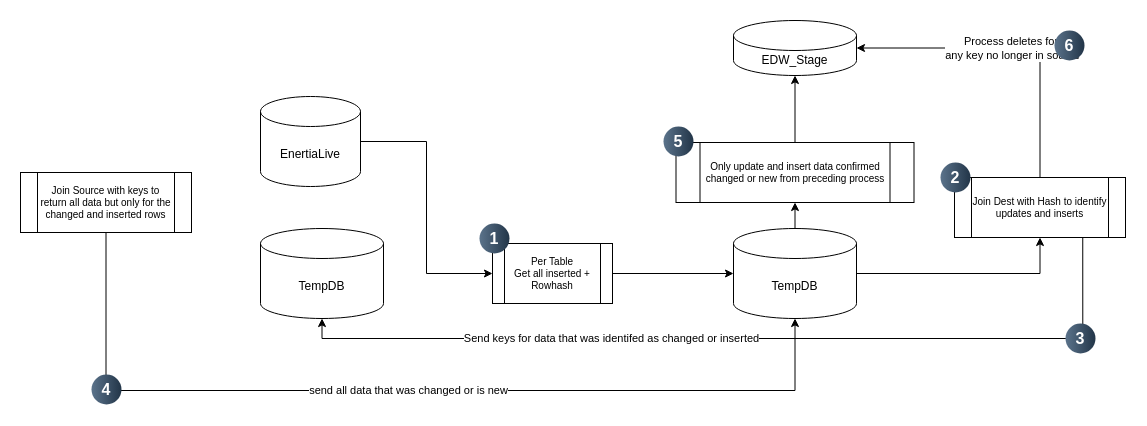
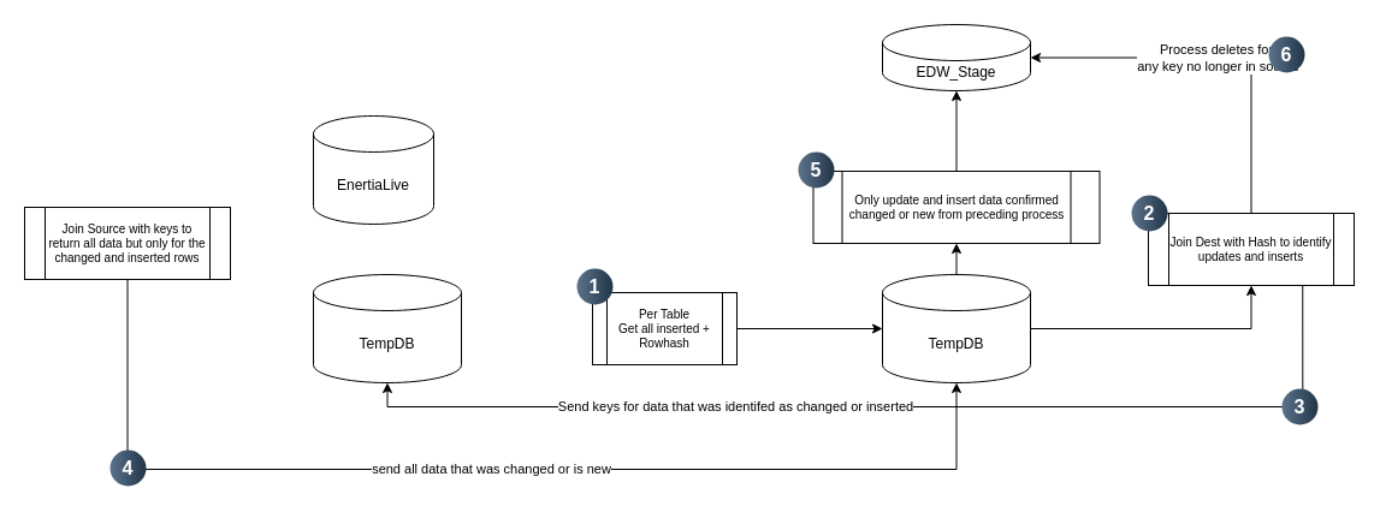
  <mxCell id="0" />
  <mxCell id="1" parent="0" />
- <mxCell id="2" style="edgeStyle=orthogonalEdgeStyle;rounded=0;orthogonalLoop=1;jettySize=auto;html=1;exitX=1;exitY=0.5;exitDx=0;exitDy=0;exitPerimeter=0;entryX=0;entryY=0.5;entryDx=0;entryDy=0;" edge="1" parent="1" source="3" target="9"><mxGeometry relative="1" as="geometry" /></mxCell>
  <mxCell id="3" value="EnertiaLive" style="shape=cylinder3;whiteSpace=wrap;html=1;boundedLbl=1;backgroundOutline=1;size=15;" vertex="1" parent="1"><mxGeometry x="260" y="96" width="100" height="90" as="geometry" /></mxCell>
  <mxCell id="4" value="TempDB" style="shape=cylinder3;whiteSpace=wrap;html=1;boundedLbl=1;backgroundOutline=1;size=15;" vertex="1" parent="1"><mxGeometry x="260" y="228" width="123" height="90" as="geometry" /></mxCell>
  <mxCell id="5" value="EDW_Stage" style="shape=cylinder3;whiteSpace=wrap;html=1;boundedLbl=1;backgroundOutline=1;size=15;" vertex="1" parent="1"><mxGeometry x="733" y="20" width="123" height="55" as="geometry" /></mxCell>
  <mxCell id="6" style="edgeStyle=orthogonalEdgeStyle;rounded=0;orthogonalLoop=1;jettySize=auto;html=1;exitX=1;exitY=0.5;exitDx=0;exitDy=0;exitPerimeter=0;entryX=0.5;entryY=1;entryDx=0;entryDy=0;" edge="1" parent="1" source="8" target="10"><mxGeometry relative="1" as="geometry" /></mxCell>
  <mxCell id="7" style="edgeStyle=orthogonalEdgeStyle;rounded=0;orthogonalLoop=1;jettySize=auto;html=1;exitX=0.5;exitY=0;exitDx=0;exitDy=0;exitPerimeter=0;entryX=0.5;entryY=1;entryDx=0;entryDy=0;" edge="1" parent="1" source="8" target="16"><mxGeometry relative="1" as="geometry" /></mxCell>
  <mxCell id="8" value="TempDB" style="shape=cylinder3;whiteSpace=wrap;html=1;boundedLbl=1;backgroundOutline=1;size=15;" vertex="1" parent="1"><mxGeometry x="733" y="228" width="123" height="90" as="geometry" /></mxCell>
  <mxCell id="9" value="Per Table&lt;br&gt;Get all inserted + Rowhash" style="shape=process;whiteSpace=wrap;html=1;backgroundOutline=1;fontSize=10;" vertex="1" parent="1"><mxGeometry x="492" y="243" width="120" height="60" as="geometry" /></mxCell>
  <mxCell id="10" value="Join Dest with Hash to identify updates and inserts" style="shape=process;whiteSpace=wrap;html=1;backgroundOutline=1;fontSize=10;" vertex="1" parent="1"><mxGeometry x="954" y="177" width="171" height="60" as="geometry" /></mxCell>
  <mxCell id="11" style="edgeStyle=orthogonalEdgeStyle;rounded=0;orthogonalLoop=1;jettySize=auto;html=1;exitX=1;exitY=0.5;exitDx=0;exitDy=0;entryX=0;entryY=0.5;entryDx=0;entryDy=0;entryPerimeter=0;" edge="1" parent="1" source="9" target="8"><mxGeometry relative="1" as="geometry" /></mxCell>
  <mxCell id="12" value="Send keys for data that was identifed as changed or inserted" style="edgeStyle=orthogonalEdgeStyle;rounded=0;orthogonalLoop=1;jettySize=auto;html=1;exitX=0.75;exitY=1;exitDx=0;exitDy=0;entryX=0.5;entryY=1;entryDx=0;entryDy=0;entryPerimeter=0;" edge="1" parent="1" source="10" target="4"><mxGeometry x="0.298" relative="1" as="geometry"><mxPoint as="offset" /></mxGeometry></mxCell>
  <mxCell id="13" value="Join Source with keys to return all data but only for the changed and inserted rows" style="shape=process;whiteSpace=wrap;html=1;backgroundOutline=1;fontSize=10;" vertex="1" parent="1"><mxGeometry x="20" y="172" width="171" height="60" as="geometry" /></mxCell>
  <mxCell id="14" value="send all data that was changed or is new" style="edgeStyle=orthogonalEdgeStyle;rounded=0;orthogonalLoop=1;jettySize=auto;html=1;exitX=0.5;exitY=1;exitDx=0;exitDy=0;entryX=0.5;entryY=1;entryDx=0;entryDy=0;entryPerimeter=0;" edge="1" parent="1" source="13" target="8"><mxGeometry relative="1" as="geometry"><Array as="points"><mxPoint x="106" y="390" /><mxPoint x="795" y="390" /></Array></mxGeometry></mxCell>
  <mxCell id="15" value="Process deletes for&amp;nbsp;&lt;div&gt;any key no longer in source&lt;/div&gt;" style="edgeStyle=orthogonalEdgeStyle;rounded=0;orthogonalLoop=1;jettySize=auto;html=1;exitX=0.5;exitY=0;exitDx=0;exitDy=0;entryX=1;entryY=0.5;entryDx=0;entryDy=0;entryPerimeter=0;" edge="1" parent="1" source="10" target="5"><mxGeometry relative="1" as="geometry" /></mxCell>
  <mxCell id="16" value="Only update and insert data confirmed changed or new from preceding process" style="shape=process;whiteSpace=wrap;html=1;backgroundOutline=1;fontSize=10;" vertex="1" parent="1"><mxGeometry x="675.5" y="142" width="238" height="60" as="geometry" /></mxCell>
  <mxCell id="17" style="edgeStyle=orthogonalEdgeStyle;rounded=0;orthogonalLoop=1;jettySize=auto;html=1;exitX=0.5;exitY=0;exitDx=0;exitDy=0;entryX=0.5;entryY=1;entryDx=0;entryDy=0;entryPerimeter=0;" edge="1" parent="1" source="16" target="5"><mxGeometry relative="1" as="geometry" /></mxCell>
  <mxCell id="18" value="1" style="ellipse;whiteSpace=wrap;html=1;aspect=fixed;rotation=0;gradientColor=#223548;strokeColor=none;gradientDirection=east;fillColor=#5b738b;rounded=0;pointerEvents=0;fontFamily=Helvetica;fontSize=16;fontColor=#FFFFFF;spacingTop=4;spacingBottom=4;spacingLeft=4;spacingRight=4;points=[];fontStyle=1" vertex="1" parent="1"><mxGeometry x="479" y="223" width="30" height="30" as="geometry" /></mxCell>
  <mxCell id="19" value="2" style="ellipse;whiteSpace=wrap;html=1;aspect=fixed;rotation=0;gradientColor=#223548;strokeColor=none;gradientDirection=east;fillColor=#5b738b;rounded=0;pointerEvents=0;fontFamily=Helvetica;fontSize=16;fontColor=#FFFFFF;spacingTop=4;spacingBottom=4;spacingLeft=4;spacingRight=4;points=[];fontStyle=1" vertex="1" parent="1"><mxGeometry x="940" y="162" width="30" height="30" as="geometry" /></mxCell>
  <mxCell id="20" value="3" style="ellipse;whiteSpace=wrap;html=1;aspect=fixed;rotation=0;gradientColor=#223548;strokeColor=none;gradientDirection=east;fillColor=#5b738b;rounded=0;pointerEvents=0;fontFamily=Helvetica;fontSize=16;fontColor=#FFFFFF;spacingTop=4;spacingBottom=4;spacingLeft=4;spacingRight=4;points=[];fontStyle=1" vertex="1" parent="1"><mxGeometry x="1065" y="323" width="30" height="30" as="geometry" /></mxCell>
  <mxCell id="21" value="4" style="ellipse;whiteSpace=wrap;html=1;aspect=fixed;rotation=0;gradientColor=#223548;strokeColor=none;gradientDirection=east;fillColor=#5b738b;rounded=0;pointerEvents=0;fontFamily=Helvetica;fontSize=16;fontColor=#FFFFFF;spacingTop=4;spacingBottom=4;spacingLeft=4;spacingRight=4;points=[];fontStyle=1" vertex="1" parent="1"><mxGeometry x="91" y="374" width="30" height="30" as="geometry" /></mxCell>
  <mxCell id="22" value="5" style="ellipse;whiteSpace=wrap;html=1;aspect=fixed;rotation=0;gradientColor=#223548;strokeColor=none;gradientDirection=east;fillColor=#5b738b;rounded=0;pointerEvents=0;fontFamily=Helvetica;fontSize=16;fontColor=#FFFFFF;spacingTop=4;spacingBottom=4;spacingLeft=4;spacingRight=4;points=[];fontStyle=1" vertex="1" parent="1"><mxGeometry x="663" y="126" width="30" height="30" as="geometry" /></mxCell>
  <mxCell id="23" value="6" style="ellipse;whiteSpace=wrap;html=1;aspect=fixed;rotation=0;gradientColor=#223548;strokeColor=none;gradientDirection=east;fillColor=#5b738b;rounded=0;pointerEvents=0;fontFamily=Helvetica;fontSize=16;fontColor=#FFFFFF;spacingTop=4;spacingBottom=4;spacingLeft=4;spacingRight=4;points=[];fontStyle=1" vertex="1" parent="1"><mxGeometry x="1054" y="30" width="30" height="30" as="geometry" /></mxCell>
